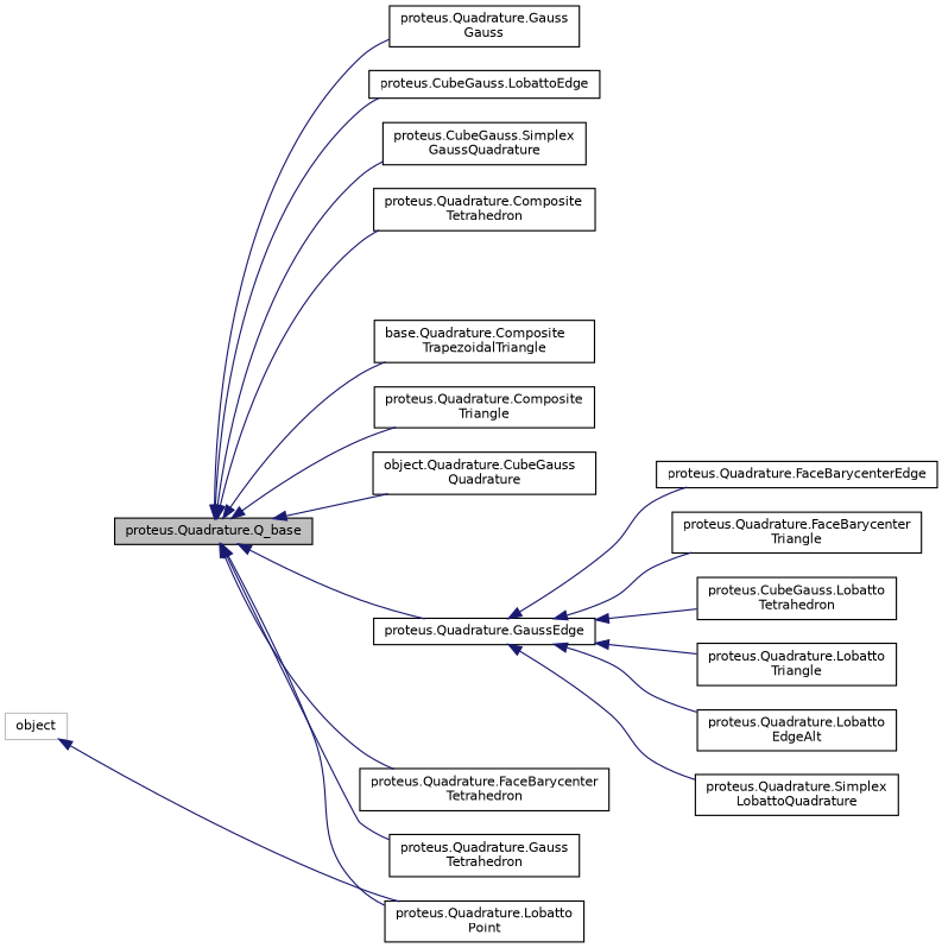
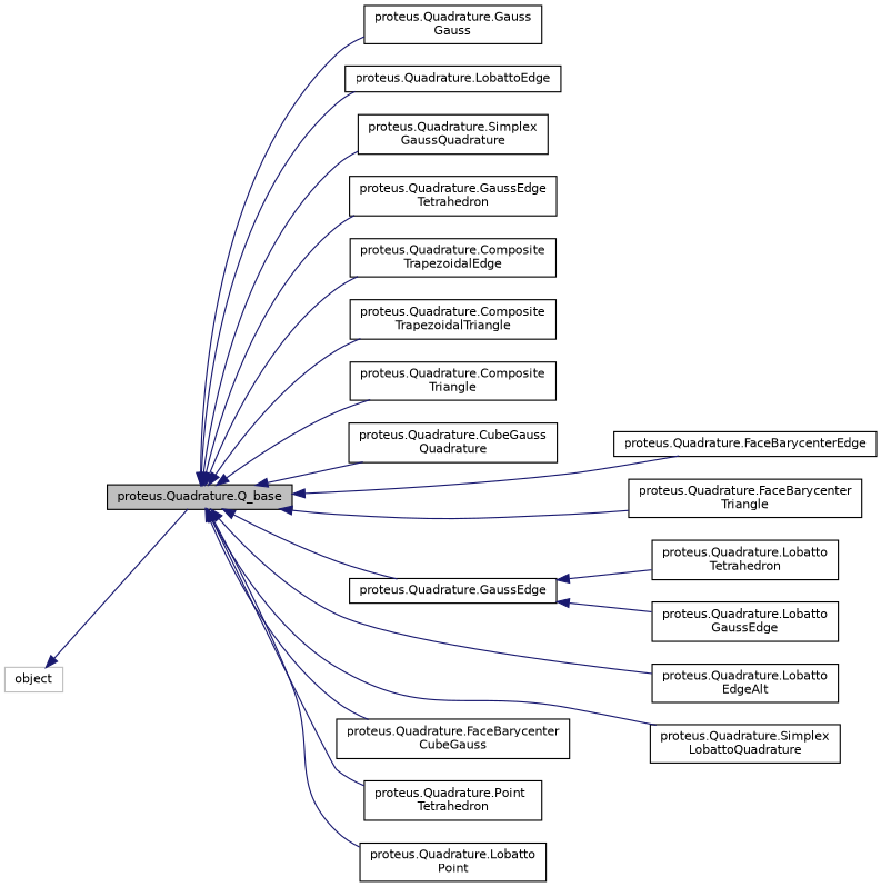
  digraph {
    rankdir=LR
    node [color=black fillcolor=white fontname=Helvetica fontsize=10 shape=record style=filled]
    edge [color=midnightblue dir=back fontname=Helvetica fontsize=10 labelfontname=Helvetica labelfontsize=10 style=solid]
    n1 [fillcolor=grey75 fontcolor=black height=0.2 label="proteus.Quadrature.Q_base" width=0.4]
-   n2 [height=0.2 label="proteus.Quadrature.Composite\lTetrahedron" width=0.4]
-   n4 [height=0.2 label="base.Quadrature.Composite\lTrapezoidalTriangle" width=0.4]
+   n2 [height=0.2 label="proteus.Quadrature.GaussEdge\lTetrahedron" width=0.4]
+   n3 [height=0.2 label="proteus.Quadrature.Composite\lTrapezoidalEdge" width=0.4]
+   n4 [height=0.2 label="proteus.Quadrature.Composite\lTrapezoidalTriangle" width=0.4]
    n5 [height=0.2 label="proteus.Quadrature.Composite\lTriangle" width=0.4]
-   n6 [height=0.2 label="object.Quadrature.CubeGauss\lQuadrature" width=0.4]
+   n6 [height=0.2 label="proteus.Quadrature.CubeGauss\lQuadrature" width=0.4]
    n7 [height=0.2 label="proteus.Quadrature.FaceBarycenterEdge" width=0.4]
-   n8 [height=0.2 label="proteus.Quadrature.FaceBarycenter\lTetrahedron" width=0.4]
+   n8 [height=0.2 label="proteus.Quadrature.FaceBarycenter\lCubeGauss" width=0.4]
    n9 [height=0.2 label="proteus.Quadrature.FaceBarycenter\lTriangle" width=0.4]
    n10 [height=0.2 label="proteus.Quadrature.GaussEdge" width=0.4]
    n11 [height=0.2 label="proteus.Quadrature.Lobatto\lPoint" width=0.4]
-   n12 [height=0.2 label="proteus.Quadrature.Gauss\lTetrahedron" width=0.4]
+   n12 [height=0.2 label="proteus.Quadrature.Point\lTetrahedron" width=0.4]
    n13 [height=0.2 label="proteus.Quadrature.Gauss\lGauss" width=0.4]
-   n14 [height=0.2 label="proteus.CubeGauss.LobattoEdge" width=0.4]
+   n14 [height=0.2 label="proteus.Quadrature.LobattoEdge" width=0.4]
    n15 [height=0.2 label="proteus.Quadrature.Lobatto\lEdgeAlt" width=0.4]
-   n16 [height=0.2 label="proteus.CubeGauss.Simplex\lGaussQuadrature" width=0.4]
+   n16 [height=0.2 label="proteus.Quadrature.Simplex\lGaussQuadrature" width=0.4]
    n17 [height=0.2 label="proteus.Quadrature.Simplex\lLobattoQuadrature" width=0.4]
-   n18 [height=0.2 label="proteus.CubeGauss.Lobatto\lTetrahedron" width=0.4]
-   n19 [height=0.2 label="proteus.Quadrature.Lobatto\lTriangle" width=0.4]
+   n18 [height=0.2 label="proteus.Quadrature.Lobatto\lTetrahedron" width=0.4]
+   n19 [height=0.2 label="proteus.Quadrature.Lobatto\lGaussEdge" width=0.4]
    n20 [color=grey75 height=0.2 label=object width=0.4]
    n1 -> n2
+   n1 -> n3
    n1 -> n4
    n1 -> n5
    n1 -> n6
-   n10 -> n7
+   n1 -> n7
    n1 -> n8
-   n10 -> n9
+   n1 -> n9
    n1 -> n10
    n1 -> n11
    n1 -> n12
    n1 -> n13
    n1 -> n14
-   n10 -> n15
+   n1 -> n15
    n1 -> n16
-   n10 -> n17
+   n1 -> n17
    n10 -> n18
    n10 -> n19
-   n20 -> n11
+   n20 -> n1
  }
